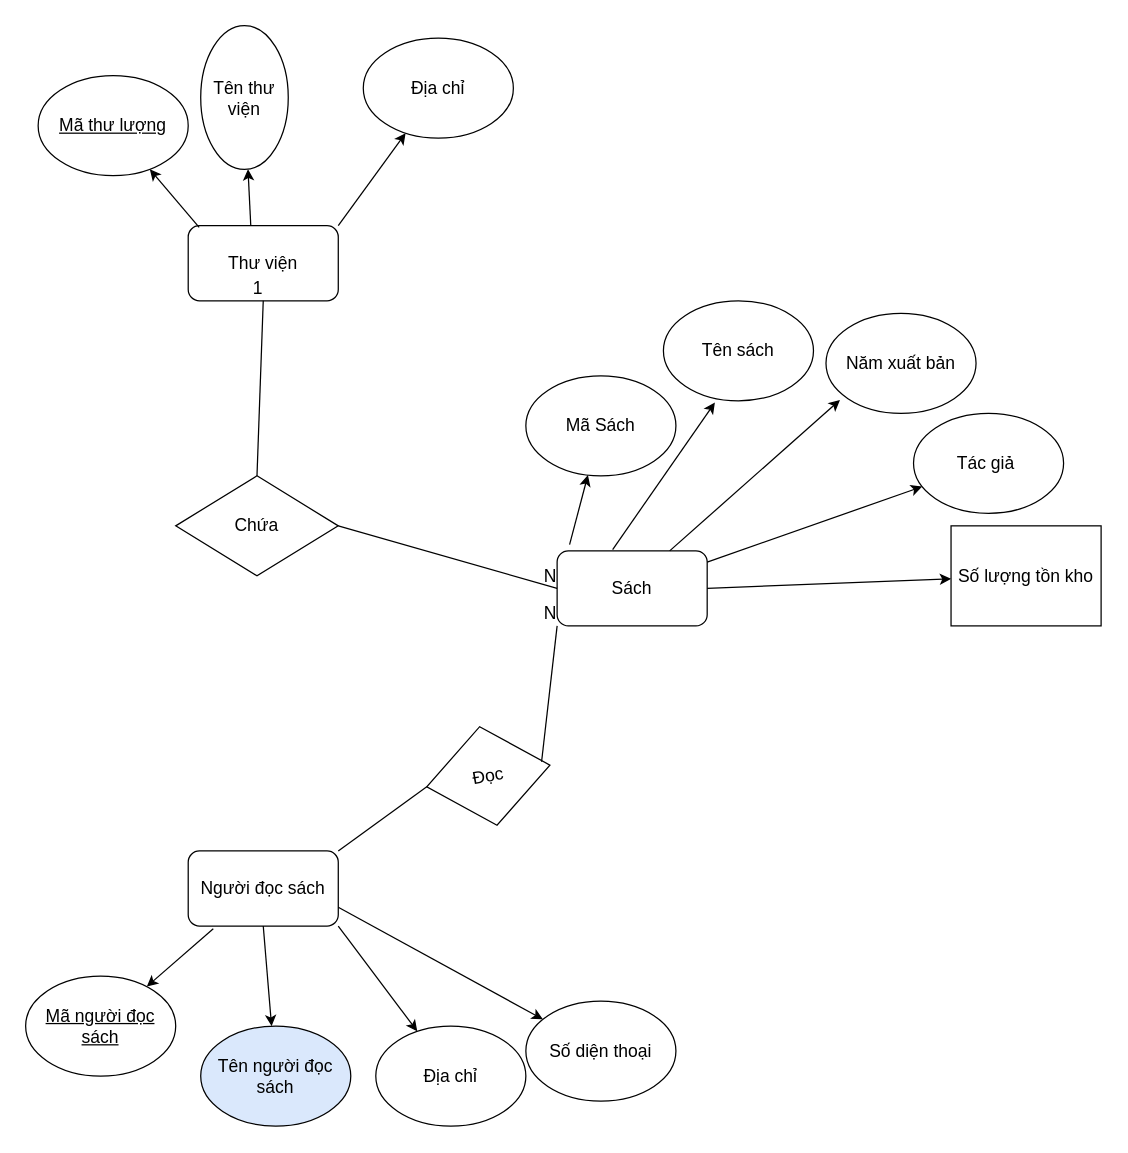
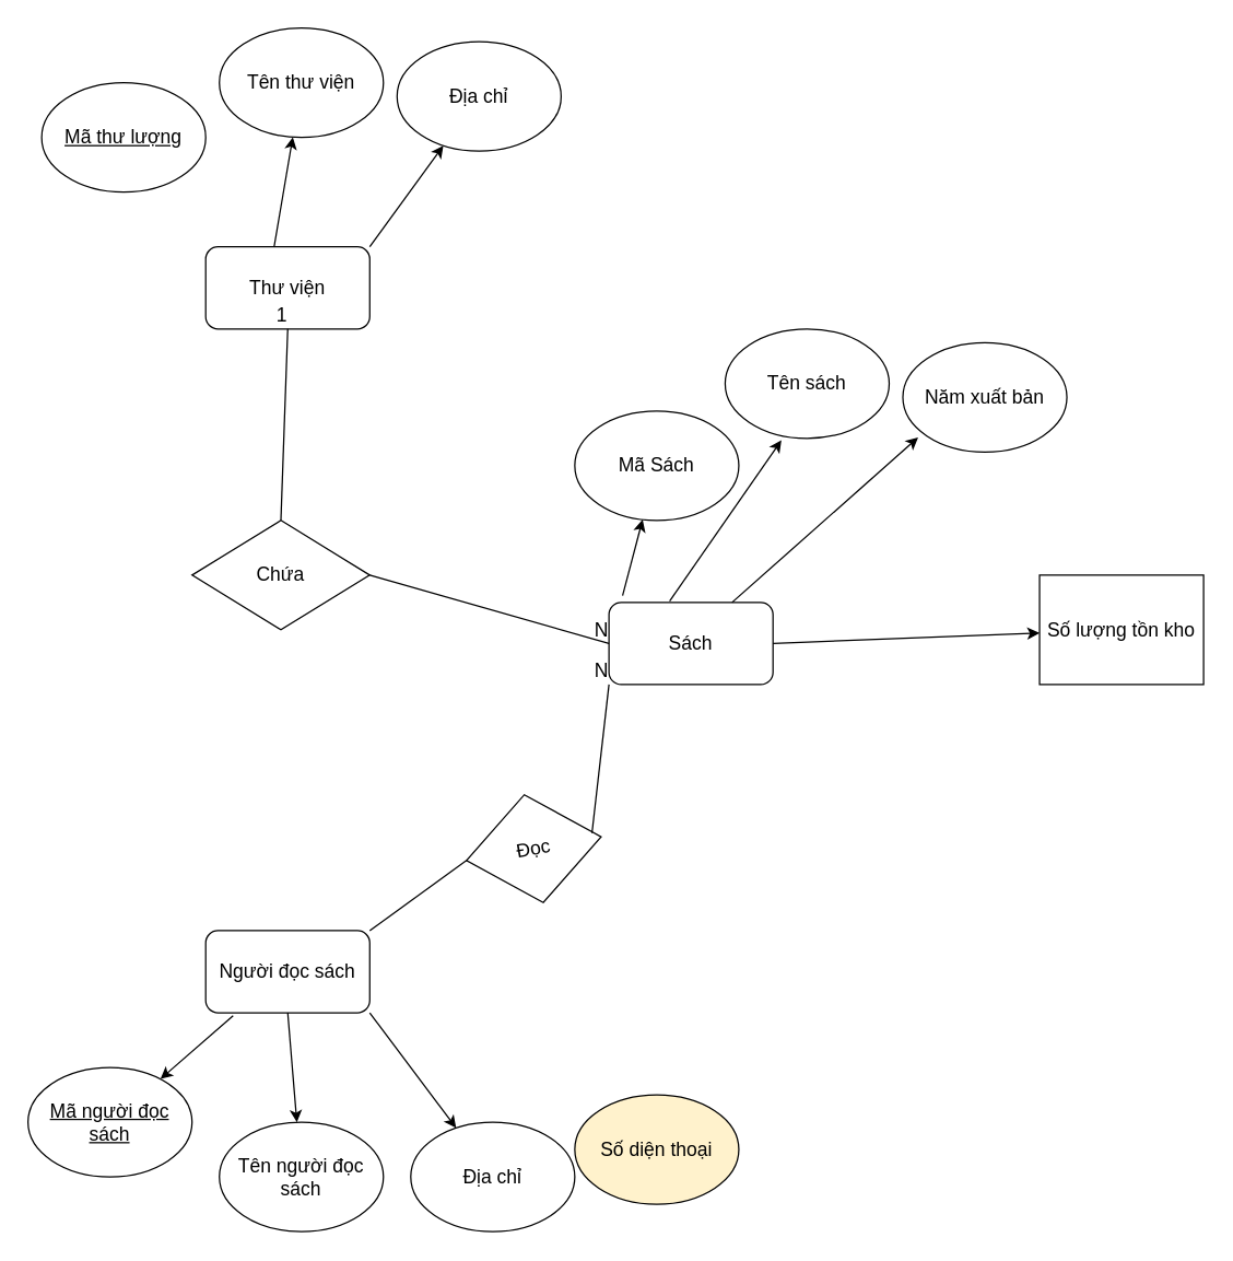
  <mxCell id="0" />
  <mxCell id="1" parent="0" />
  <mxCell id="2" value="&lt;font style=&quot;font-size: 14px;&quot;&gt;Thư viện&lt;/font&gt;" style="rounded=1;whiteSpace=wrap;html=1;" vertex="1" parent="1"><mxGeometry x="150" y="180" width="120" height="60" as="geometry" /></mxCell>
  <mxCell id="3" value="Sách" style="rounded=1;whiteSpace=wrap;html=1;fontSize=14;" vertex="1" parent="1"><mxGeometry x="445" y="440" width="120" height="60" as="geometry" /></mxCell>
  <mxCell id="4" value="Người đọc sách" style="rounded=1;whiteSpace=wrap;html=1;fontSize=14;" vertex="1" parent="1"><mxGeometry x="150" y="680" width="120" height="60" as="geometry" /></mxCell>
  <mxCell id="5" value="" style="endArrow=classic;html=1;rounded=0;fontSize=14;exitX=1;exitY=0;exitDx=0;exitDy=0;" edge="1" parent="1" source="2" target="10"><mxGeometry width="50" height="50" relative="1" as="geometry"><mxPoint x="260" y="180" as="sourcePoint" /><mxPoint x="310" y="120" as="targetPoint" /></mxGeometry></mxCell>
  <mxCell id="6" value="" style="endArrow=classic;html=1;rounded=0;fontSize=14;exitX=0.417;exitY=0;exitDx=0;exitDy=0;exitPerimeter=0;" edge="1" parent="1" source="2" target="9"><mxGeometry width="50" height="50" relative="1" as="geometry"><mxPoint x="230" y="150" as="sourcePoint" /><mxPoint x="210" y="100" as="targetPoint" /></mxGeometry></mxCell>
- <mxCell id="7" value="" style="endArrow=classic;html=1;rounded=0;fontSize=14;exitX=0.073;exitY=0.023;exitDx=0;exitDy=0;exitPerimeter=0;" edge="1" parent="1" source="2" target="8"><mxGeometry width="50" height="50" relative="1" as="geometry"><mxPoint x="180" y="160" as="sourcePoint" /><mxPoint x="80" y="130" as="targetPoint" /></mxGeometry></mxCell>
  <mxCell id="8" value="&lt;u&gt;Mã thư lượng&lt;/u&gt;" style="ellipse;whiteSpace=wrap;html=1;fontSize=14;" vertex="1" parent="1"><mxGeometry x="30" y="60" width="120" height="80" as="geometry" /></mxCell>
- <mxCell id="9" value="Tên thư viện" style="ellipse;whiteSpace=wrap;html=1;fontSize=14;" vertex="1" parent="1"><mxGeometry x="160" y="20" width="70" height="115" as="geometry" /></mxCell>
+ <mxCell id="9" value="Tên thư viện" style="ellipse;whiteSpace=wrap;html=1;fontSize=14;" vertex="1" parent="1"><mxGeometry x="160" y="20" width="120" height="80" as="geometry" /></mxCell>
  <mxCell id="10" value="Địa chỉ" style="ellipse;whiteSpace=wrap;html=1;fontSize=14;" vertex="1" parent="1"><mxGeometry x="290" y="30" width="120" height="80" as="geometry" /></mxCell>
  <mxCell id="11" value="" style="endArrow=classic;html=1;rounded=0;fontSize=14;exitX=1;exitY=0.5;exitDx=0;exitDy=0;" edge="1" parent="1" source="3" target="20"><mxGeometry width="50" height="50" relative="1" as="geometry"><mxPoint x="700" y="490" as="sourcePoint" /><mxPoint x="760" y="460" as="targetPoint" /></mxGeometry></mxCell>
- <mxCell id="12" value="" style="endArrow=classic;html=1;rounded=0;fontSize=14;" edge="1" parent="1" source="3" target="19"><mxGeometry width="50" height="50" relative="1" as="geometry"><mxPoint x="710" y="440" as="sourcePoint" /><mxPoint x="760" y="370" as="targetPoint" /></mxGeometry></mxCell>
  <mxCell id="13" value="" style="endArrow=classic;html=1;rounded=0;fontSize=14;exitX=0.75;exitY=0;exitDx=0;exitDy=0;entryX=0.093;entryY=0.867;entryDx=0;entryDy=0;entryPerimeter=0;" edge="1" parent="1" source="3" target="18"><mxGeometry width="50" height="50" relative="1" as="geometry"><mxPoint x="650" y="420" as="sourcePoint" /><mxPoint x="700" y="370" as="targetPoint" /></mxGeometry></mxCell>
  <mxCell id="14" value="" style="endArrow=classic;html=1;rounded=0;fontSize=14;exitX=0.37;exitY=-0.017;exitDx=0;exitDy=0;exitPerimeter=0;entryX=0.343;entryY=1.017;entryDx=0;entryDy=0;entryPerimeter=0;" edge="1" parent="1" source="3" target="17"><mxGeometry width="50" height="50" relative="1" as="geometry"><mxPoint x="640" y="400" as="sourcePoint" /><mxPoint x="630" y="380" as="targetPoint" /></mxGeometry></mxCell>
  <mxCell id="15" value="" style="endArrow=classic;html=1;rounded=0;fontSize=14;exitX=0.083;exitY=-0.083;exitDx=0;exitDy=0;exitPerimeter=0;" edge="1" parent="1" source="3" target="16"><mxGeometry width="50" height="50" relative="1" as="geometry"><mxPoint x="550" y="390" as="sourcePoint" /><mxPoint x="540" y="370" as="targetPoint" /></mxGeometry></mxCell>
  <mxCell id="16" value="Mã Sách" style="ellipse;whiteSpace=wrap;html=1;fontSize=14;" vertex="1" parent="1"><mxGeometry x="420" y="300" width="120" height="80" as="geometry" /></mxCell>
  <mxCell id="17" value="Tên sách" style="ellipse;whiteSpace=wrap;html=1;fontSize=14;" vertex="1" parent="1"><mxGeometry x="530" y="240" width="120" height="80" as="geometry" /></mxCell>
  <mxCell id="18" value="Năm xuất bản" style="ellipse;whiteSpace=wrap;html=1;fontSize=14;" vertex="1" parent="1"><mxGeometry x="660" y="250" width="120" height="80" as="geometry" /></mxCell>
- <mxCell id="19" value="Tác giả&amp;nbsp;" style="ellipse;whiteSpace=wrap;html=1;fontSize=14;" vertex="1" parent="1"><mxGeometry x="730" y="330" width="120" height="80" as="geometry" /></mxCell>
  <mxCell id="20" value="Số lượng tồn kho" style="whiteSpace=wrap;html=1;fontSize=14;rounded=0;" vertex="1" parent="1"><mxGeometry x="760" y="420" width="120" height="80" as="geometry" /></mxCell>
- <mxCell id="21" value="" style="endArrow=classic;html=1;rounded=0;fontSize=14;exitX=1;exitY=0.75;exitDx=0;exitDy=0;" edge="1" parent="1" source="4" target="28"><mxGeometry width="50" height="50" relative="1" as="geometry"><mxPoint x="390" y="820" as="sourcePoint" /><mxPoint x="460" y="810" as="targetPoint" /></mxGeometry></mxCell>
  <mxCell id="22" value="" style="endArrow=classic;html=1;rounded=0;fontSize=14;exitX=1;exitY=1;exitDx=0;exitDy=0;" edge="1" parent="1" source="4" target="27"><mxGeometry width="50" height="50" relative="1" as="geometry"><mxPoint x="390" y="820" as="sourcePoint" /><mxPoint x="360" y="850" as="targetPoint" /></mxGeometry></mxCell>
  <mxCell id="23" value="" style="endArrow=classic;html=1;rounded=0;fontSize=14;exitX=0.5;exitY=1;exitDx=0;exitDy=0;" edge="1" parent="1" source="4" target="26"><mxGeometry width="50" height="50" relative="1" as="geometry"><mxPoint x="290" y="810" as="sourcePoint" /><mxPoint x="220" y="830" as="targetPoint" /></mxGeometry></mxCell>
  <mxCell id="24" value="" style="endArrow=classic;html=1;rounded=0;fontSize=14;exitX=0.167;exitY=1.037;exitDx=0;exitDy=0;exitPerimeter=0;" edge="1" parent="1" source="4" target="25"><mxGeometry width="50" height="50" relative="1" as="geometry"><mxPoint x="270" y="810" as="sourcePoint" /><mxPoint x="120" y="810" as="targetPoint" /></mxGeometry></mxCell>
  <mxCell id="25" value="&lt;u&gt;Mã người đọc sách&lt;/u&gt;" style="ellipse;whiteSpace=wrap;html=1;fontSize=14;" vertex="1" parent="1"><mxGeometry x="20" y="780" width="120" height="80" as="geometry" /></mxCell>
- <mxCell id="26" value="Tên người đọc sách" style="ellipse;whiteSpace=wrap;html=1;fontSize=14;fillColor=#dae8fc;" vertex="1" parent="1"><mxGeometry x="160" y="820" width="120" height="80" as="geometry" /></mxCell>
+ <mxCell id="26" value="Tên người đọc sách" style="ellipse;whiteSpace=wrap;html=1;fontSize=14;" vertex="1" parent="1"><mxGeometry x="160" y="820" width="120" height="80" as="geometry" /></mxCell>
  <mxCell id="27" value="Địa chỉ" style="ellipse;whiteSpace=wrap;html=1;fontSize=14;" vertex="1" parent="1"><mxGeometry x="300" y="820" width="120" height="80" as="geometry" /></mxCell>
- <mxCell id="28" value="Số diện thoại" style="ellipse;whiteSpace=wrap;html=1;fontSize=14;" vertex="1" parent="1"><mxGeometry x="420" y="800" width="120" height="80" as="geometry" /></mxCell>
+ <mxCell id="28" value="Số diện thoại" style="ellipse;whiteSpace=wrap;html=1;fontSize=14;fillColor=#fff2cc;" vertex="1" parent="1"><mxGeometry x="420" y="800" width="120" height="80" as="geometry" /></mxCell>
  <mxCell id="29" value="Chứa" style="rhombus;whiteSpace=wrap;html=1;fontSize=14;" vertex="1" parent="1"><mxGeometry x="140" y="380" width="130" height="80" as="geometry" /></mxCell>
  <mxCell id="30" value="" style="endArrow=none;html=1;rounded=0;fontSize=14;exitX=1;exitY=0.5;exitDx=0;exitDy=0;entryX=0;entryY=0.5;entryDx=0;entryDy=0;" edge="1" parent="1" source="29" target="3"><mxGeometry relative="1" as="geometry"><mxPoint x="330" y="380" as="sourcePoint" /><mxPoint x="490" y="380" as="targetPoint" /></mxGeometry></mxCell>
  <mxCell id="31" value="N" style="resizable=0;html=1;align=right;verticalAlign=bottom;fontSize=14;" connectable="0" vertex="1" parent="30"><mxGeometry x="1" relative="1" as="geometry" /></mxCell>
  <mxCell id="32" value="" style="endArrow=none;html=1;rounded=0;fontSize=14;exitX=0.5;exitY=0;exitDx=0;exitDy=0;entryX=0.5;entryY=1;entryDx=0;entryDy=0;" edge="1" parent="1" source="29" target="2"><mxGeometry relative="1" as="geometry"><mxPoint x="330" y="380" as="sourcePoint" /><mxPoint x="490" y="380" as="targetPoint" /></mxGeometry></mxCell>
  <mxCell id="33" value="1" style="resizable=0;html=1;align=right;verticalAlign=bottom;fontSize=14;" connectable="0" vertex="1" parent="32"><mxGeometry x="1" relative="1" as="geometry" /></mxCell>
  <mxCell id="34" value="Đọc" style="rhombus;whiteSpace=wrap;html=1;fontSize=14;rotation=-10;" vertex="1" parent="1"><mxGeometry x="340" y="580" width="100" height="80" as="geometry" /></mxCell>
  <mxCell id="35" value="" style="endArrow=none;html=1;rounded=0;fontSize=14;entryX=0;entryY=1;entryDx=0;entryDy=0;exitX=0.939;exitY=0.452;exitDx=0;exitDy=0;exitPerimeter=0;" edge="1" parent="1" source="34" target="3"><mxGeometry relative="1" as="geometry"><mxPoint x="330" y="580" as="sourcePoint" /><mxPoint x="490" y="580" as="targetPoint" /></mxGeometry></mxCell>
  <mxCell id="36" value="N" style="resizable=0;html=1;align=right;verticalAlign=bottom;fontSize=14;" connectable="0" vertex="1" parent="35"><mxGeometry x="1" relative="1" as="geometry" /></mxCell>
  <mxCell id="37" value="" style="endArrow=none;html=1;rounded=0;fontSize=14;exitX=1;exitY=0;exitDx=0;exitDy=0;entryX=0;entryY=0.5;entryDx=0;entryDy=0;" edge="1" parent="1" source="4" target="34"><mxGeometry relative="1" as="geometry"><mxPoint x="330" y="580" as="sourcePoint" /><mxPoint x="490" y="580" as="targetPoint" /></mxGeometry></mxCell>
